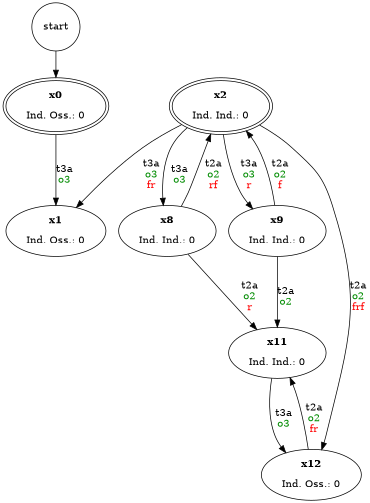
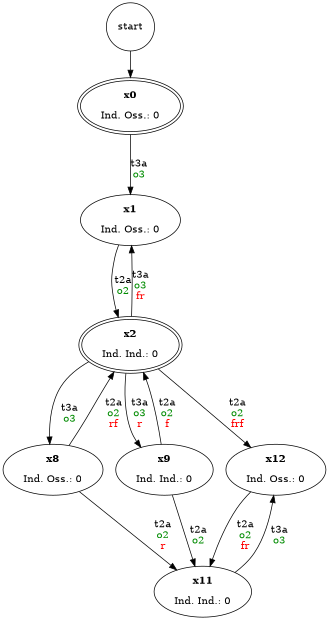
  digraph {
    start [shape=circle]
    n2 [label=<<b>x0</b><br/> <br/>Ind. Oss.: 0> peripheries=2]
    n3 [label=<<b>x1</b><br/> <br/>Ind. Oss.: 0>]
    n4 [label=<<b>x2</b><br/> <br/>Ind. Ind.: 0> peripheries=2]
-   n5 [label=<<b>x8</b><br/> <br/>Ind. Ind.: 0>]
+   n5 [label=<<b>x8</b><br/> <br/>Ind. Oss.: 0>]
    n6 [label=<<b>x9</b><br/> <br/>Ind. Ind.: 0>]
    n7 [label=<<b>x12</b><br/> <br/>Ind. Oss.: 0>]
    n8 [label=<<b>x11</b><br/> <br/>Ind. Ind.: 0>]
    start -> n2
    n2 -> n3 [label=<<br/>t3a<br/><font color="green4">o3</font>>]
+   n3 -> n4 [label=<<br/>t2a<br/><font color="green4">o2</font>>]
    n4 -> n3 [label=<<br/>t3a<br/><font color="green4">o3</font><br/><font color="red">fr</font>>]
    n4 -> n5 [label=<<br/>t3a<br/><font color="green4">o3</font>>]
    n4 -> n6 [label=<<br/>t3a<br/><font color="green4">o3</font><br/><font color="red">r</font>>]
    n4 -> n7 [label=<<br/>t2a<br/><font color="green4">o2</font><br/><font color="red">frf</font>>]
    n5 -> n4 [label=<<br/>t2a<br/><font color="green4">o2</font><br/><font color="red">rf</font>>]
    n5 -> n8 [label=<<br/>t2a<br/><font color="green4">o2</font><br/><font color="red">r</font>>]
    n6 -> n4 [label=<<br/>t2a<br/><font color="green4">o2</font><br/><font color="red">f</font>>]
    n6 -> n8 [label=<<br/>t2a<br/><font color="green4">o2</font>>]
    n7 -> n8 [label=<<br/>t2a<br/><font color="green4">o2</font><br/><font color="red">fr</font>>]
    n8 -> n7 [label=<<br/>t3a<br/><font color="green4">o3</font>>]
  }
